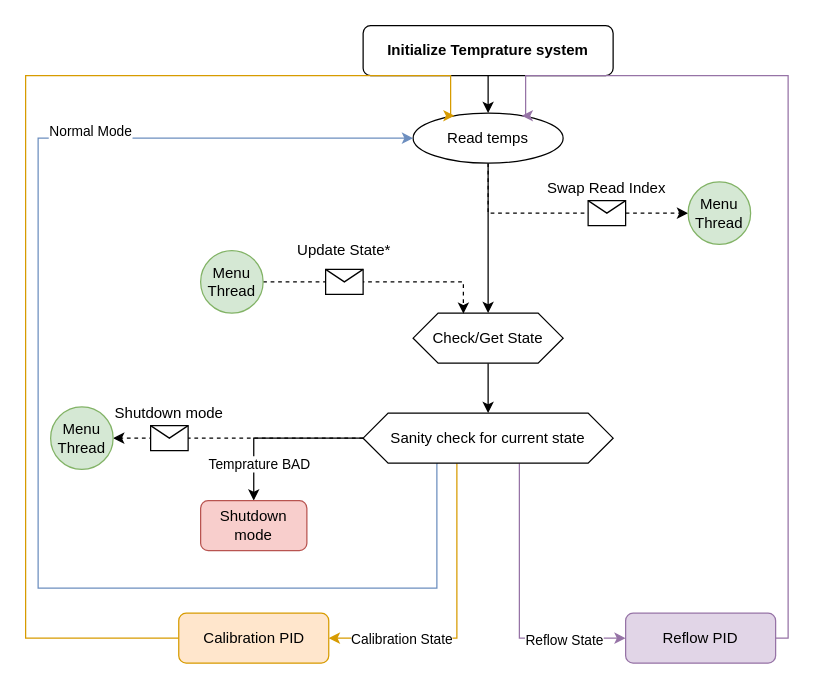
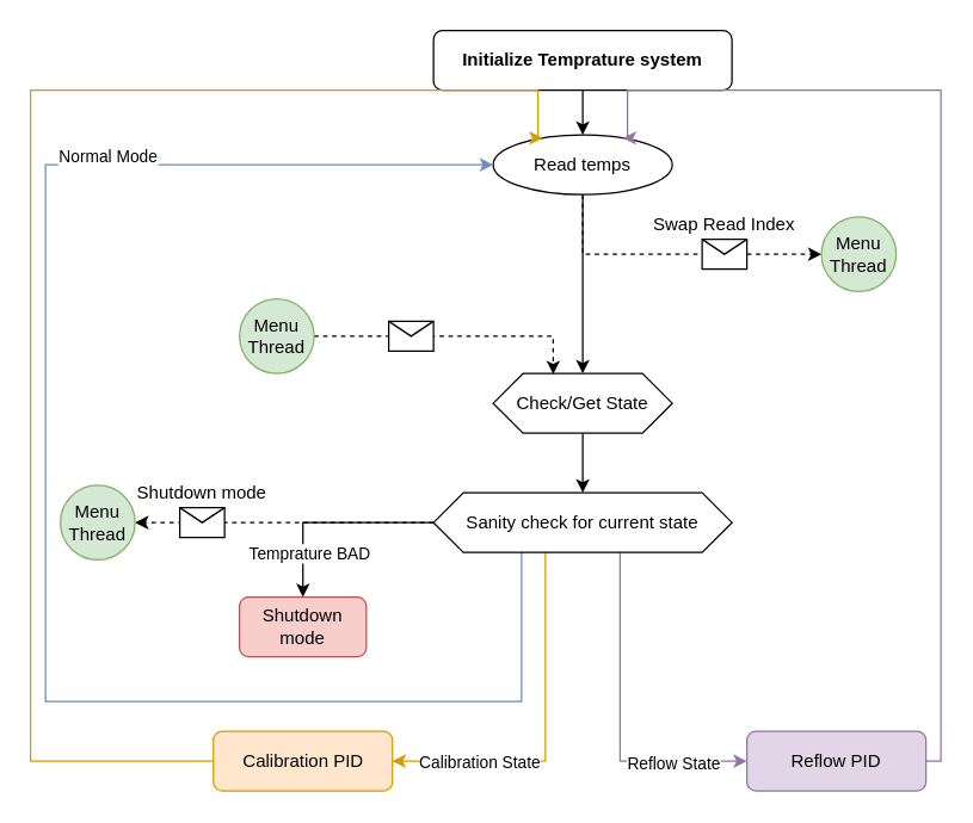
  <mxCell id="0" />
  <mxCell id="1" parent="0" />
  <mxCell id="2" style="edgeStyle=orthogonalEdgeStyle;rounded=0;orthogonalLoop=1;jettySize=auto;html=1;exitX=0.5;exitY=1;exitDx=0;exitDy=0;entryX=0.5;entryY=0;entryDx=0;entryDy=0;" parent="1" source="3" target="6" edge="1"><mxGeometry relative="1" as="geometry" /></mxCell>
  <mxCell id="3" value="&lt;b&gt;Initialize Temprature system&lt;br&gt;&lt;/b&gt;" style="rounded=1;whiteSpace=wrap;html=1;" parent="1" vertex="1"><mxGeometry x="290" y="20" width="200" height="40" as="geometry" /></mxCell>
  <mxCell id="4" style="edgeStyle=orthogonalEdgeStyle;rounded=0;orthogonalLoop=1;jettySize=auto;html=1;exitX=0.5;exitY=1;exitDx=0;exitDy=0;entryX=0;entryY=0.5;entryDx=0;entryDy=0;dashed=1;" parent="1" source="6" target="7" edge="1"><mxGeometry relative="1" as="geometry" /></mxCell>
  <mxCell id="5" style="edgeStyle=orthogonalEdgeStyle;rounded=0;orthogonalLoop=1;jettySize=auto;html=1;exitX=0.5;exitY=1;exitDx=0;exitDy=0;entryX=0.5;entryY=0;entryDx=0;entryDy=0;" parent="1" source="6" target="11" edge="1"><mxGeometry relative="1" as="geometry"><mxPoint x="390" y="210" as="targetPoint" /></mxGeometry></mxCell>
  <mxCell id="6" value="Read temps" style="ellipse;whiteSpace=wrap;html=1;" parent="1" vertex="1"><mxGeometry x="330" y="90" width="120" height="40" as="geometry" /></mxCell>
  <mxCell id="7" value="&lt;div&gt;Menu&lt;/div&gt;&lt;div&gt;Thread&lt;/div&gt;" style="ellipse;whiteSpace=wrap;html=1;aspect=fixed;fillColor=#d5e8d4;strokeColor=#82b366;" parent="1" vertex="1"><mxGeometry x="550" y="145" width="50" height="50" as="geometry" /></mxCell>
  <mxCell id="8" value="Swap Read Index" style="text;html=1;strokeColor=none;fillColor=none;align=center;verticalAlign=middle;whiteSpace=wrap;rounded=0;" parent="1" vertex="1"><mxGeometry x="430" y="140" width="110" height="20" as="geometry" /></mxCell>
  <mxCell id="9" value="" style="shape=message;html=1;html=1;outlineConnect=0;labelPosition=center;verticalLabelPosition=bottom;align=center;verticalAlign=top;" parent="1" vertex="1"><mxGeometry x="470" y="160" width="30" height="20" as="geometry" /></mxCell>
  <mxCell id="10" style="edgeStyle=orthogonalEdgeStyle;rounded=0;orthogonalLoop=1;jettySize=auto;html=1;exitX=0.5;exitY=1;exitDx=0;exitDy=0;entryX=0.5;entryY=0;entryDx=0;entryDy=0;" parent="1" source="11" target="25" edge="1"><mxGeometry relative="1" as="geometry" /></mxCell>
  <mxCell id="11" value="&lt;div&gt;Check/Get State&lt;/div&gt;" style="shape=hexagon;perimeter=hexagonPerimeter2;whiteSpace=wrap;html=1;fixedSize=1;" parent="1" vertex="1"><mxGeometry x="330" y="250" width="120" height="40" as="geometry" /></mxCell>
  <mxCell id="12" style="edgeStyle=orthogonalEdgeStyle;rounded=0;orthogonalLoop=1;jettySize=auto;html=1;exitX=1;exitY=0.5;exitDx=0;exitDy=0;entryX=0.335;entryY=0.012;entryDx=0;entryDy=0;dashed=1;entryPerimeter=0;" parent="1" source="13" target="11" edge="1"><mxGeometry relative="1" as="geometry" /></mxCell>
  <mxCell id="13" value="&lt;div&gt;Menu&lt;/div&gt;&lt;div&gt;Thread&lt;/div&gt;" style="ellipse;whiteSpace=wrap;html=1;aspect=fixed;fillColor=#d5e8d4;strokeColor=#82b366;" parent="1" vertex="1"><mxGeometry x="160" y="200" width="50" height="50" as="geometry" /></mxCell>
  <mxCell id="14" value="" style="shape=message;html=1;html=1;outlineConnect=0;labelPosition=center;verticalLabelPosition=bottom;align=center;verticalAlign=top;" parent="1" vertex="1"><mxGeometry x="260" y="215" width="30" height="20" as="geometry" /></mxCell>
- <mxCell id="15" value="Update State*" style="text;html=1;strokeColor=none;fillColor=none;align=center;verticalAlign=middle;whiteSpace=wrap;rounded=0;" parent="1" vertex="1"><mxGeometry x="230" y="190" width="90" height="20" as="geometry" /></mxCell>
  <mxCell id="16" style="edgeStyle=orthogonalEdgeStyle;rounded=0;orthogonalLoop=1;jettySize=auto;html=1;exitX=0;exitY=0.5;exitDx=0;exitDy=0;entryX=0.5;entryY=0;entryDx=0;entryDy=0;" parent="1" source="25" target="26" edge="1"><mxGeometry relative="1" as="geometry" /></mxCell>
  <mxCell id="17" value="&lt;div&gt;Temprature BAD&lt;br&gt;&lt;/div&gt;" style="edgeLabel;html=1;align=center;verticalAlign=middle;resizable=0;points=[];" parent="16" vertex="1" connectable="0"><mxGeometry x="-0.336" y="-1" relative="1" as="geometry"><mxPoint x="-38" y="21" as="offset" /></mxGeometry></mxCell>
  <mxCell id="18" style="edgeStyle=orthogonalEdgeStyle;rounded=0;orthogonalLoop=1;jettySize=auto;html=1;exitX=0;exitY=0.5;exitDx=0;exitDy=0;dashed=1;entryX=1;entryY=0.5;entryDx=0;entryDy=0;" parent="1" source="25" target="27" edge="1"><mxGeometry relative="1" as="geometry"><mxPoint x="150" y="350.167" as="targetPoint" /></mxGeometry></mxCell>
  <mxCell id="19" style="edgeStyle=orthogonalEdgeStyle;rounded=0;orthogonalLoop=1;jettySize=auto;html=1;entryX=0;entryY=0.5;entryDx=0;entryDy=0;fillColor=#dae8fc;strokeColor=#6c8ebf;exitX=0.375;exitY=1;exitDx=0;exitDy=0;" parent="1" target="6" edge="1"><mxGeometry relative="1" as="geometry"><mxPoint x="350" y="370" as="sourcePoint" /><mxPoint x="314" y="120" as="targetPoint" /><Array as="points"><mxPoint x="349" y="370" /><mxPoint x="349" y="470" /><mxPoint x="30" y="470" /><mxPoint x="30" y="110" /></Array></mxGeometry></mxCell>
  <mxCell id="20" value="Normal Mode" style="edgeLabel;html=1;align=center;verticalAlign=middle;resizable=0;points=[];" parent="19" vertex="1" connectable="0"><mxGeometry x="0.32" y="-2" relative="1" as="geometry"><mxPoint x="39" y="-73" as="offset" /></mxGeometry></mxCell>
  <mxCell id="21" style="edgeStyle=orthogonalEdgeStyle;rounded=0;orthogonalLoop=1;jettySize=auto;html=1;exitX=0.375;exitY=1;exitDx=0;exitDy=0;entryX=1;entryY=0.5;entryDx=0;entryDy=0;fillColor=#ffe6cc;strokeColor=#d79b00;" parent="1" source="25" target="31" edge="1"><mxGeometry relative="1" as="geometry" /></mxCell>
  <mxCell id="22" value="Calibration State" style="edgeLabel;html=1;align=center;verticalAlign=middle;resizable=0;points=[];" parent="21" vertex="1" connectable="0"><mxGeometry x="-0.372" y="-1" relative="1" as="geometry"><mxPoint x="-44" y="64" as="offset" /></mxGeometry></mxCell>
  <mxCell id="23" style="edgeStyle=orthogonalEdgeStyle;rounded=0;orthogonalLoop=1;jettySize=auto;html=1;exitX=0.625;exitY=1;exitDx=0;exitDy=0;entryX=0;entryY=0.5;entryDx=0;entryDy=0;fillColor=#e1d5e7;strokeColor=#9673a6;" parent="1" source="25" target="33" edge="1"><mxGeometry relative="1" as="geometry" /></mxCell>
  <mxCell id="24" value="Reflow State" style="edgeLabel;html=1;align=center;verticalAlign=middle;resizable=0;points=[];" parent="23" vertex="1" connectable="0"><mxGeometry x="-0.71" y="1" relative="1" as="geometry"><mxPoint x="34" y="108" as="offset" /></mxGeometry></mxCell>
  <mxCell id="25" value="&lt;div&gt;Sanity check for current state&lt;br&gt;&lt;/div&gt;" style="shape=hexagon;perimeter=hexagonPerimeter2;whiteSpace=wrap;html=1;fixedSize=1;" parent="1" vertex="1"><mxGeometry x="290" y="330" width="200" height="40" as="geometry" /></mxCell>
  <mxCell id="26" value="&lt;div&gt;Shutdown mode&lt;/div&gt;" style="rounded=1;whiteSpace=wrap;html=1;fillColor=#f8cecc;strokeColor=#b85450;" parent="1" vertex="1"><mxGeometry x="160" y="400" width="85" height="40" as="geometry" /></mxCell>
  <mxCell id="27" value="&lt;div&gt;Menu&lt;/div&gt;&lt;div&gt;Thread&lt;/div&gt;" style="ellipse;whiteSpace=wrap;html=1;aspect=fixed;fillColor=#d5e8d4;strokeColor=#82b366;" parent="1" vertex="1"><mxGeometry x="40" y="325" width="50" height="50" as="geometry" /></mxCell>
  <mxCell id="28" value="" style="shape=message;html=1;html=1;outlineConnect=0;labelPosition=center;verticalLabelPosition=bottom;align=center;verticalAlign=top;" parent="1" vertex="1"><mxGeometry x="120" y="340" width="30" height="20" as="geometry" /></mxCell>
  <mxCell id="29" value="Shutdown mode" style="text;html=1;strokeColor=none;fillColor=none;align=center;verticalAlign=middle;whiteSpace=wrap;rounded=0;" parent="1" vertex="1"><mxGeometry x="90" y="320" width="90" height="20" as="geometry" /></mxCell>
  <mxCell id="30" style="edgeStyle=orthogonalEdgeStyle;rounded=0;orthogonalLoop=1;jettySize=auto;html=1;exitX=0;exitY=0.5;exitDx=0;exitDy=0;entryX=0.25;entryY=0;entryDx=0;entryDy=0;fillColor=#ffe6cc;strokeColor=#d79b00;" parent="1" source="31" target="6" edge="1"><mxGeometry relative="1" as="geometry"><Array as="points"><mxPoint x="20" y="510" /><mxPoint x="20" y="60" /><mxPoint x="360" y="60" /></Array></mxGeometry></mxCell>
  <mxCell id="31" value="&lt;div&gt;Calibration PID&lt;/div&gt;" style="rounded=1;whiteSpace=wrap;html=1;fillColor=#ffe6cc;strokeColor=#d79b00;" parent="1" vertex="1"><mxGeometry x="142.5" y="490" width="120" height="40" as="geometry" /></mxCell>
  <mxCell id="32" style="edgeStyle=orthogonalEdgeStyle;rounded=0;orthogonalLoop=1;jettySize=auto;html=1;exitX=1;exitY=0.5;exitDx=0;exitDy=0;entryX=0.75;entryY=0;entryDx=0;entryDy=0;fillColor=#e1d5e7;strokeColor=#9673a6;" parent="1" source="33" target="6" edge="1"><mxGeometry relative="1" as="geometry"><Array as="points"><mxPoint x="630" y="510" /><mxPoint x="630" y="60" /><mxPoint x="420" y="60" /></Array></mxGeometry></mxCell>
  <mxCell id="33" value="Reflow PID" style="rounded=1;whiteSpace=wrap;html=1;fillColor=#e1d5e7;strokeColor=#9673a6;" parent="1" vertex="1"><mxGeometry x="500" y="490" width="120" height="40" as="geometry" /></mxCell>
